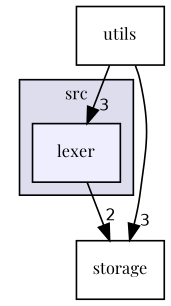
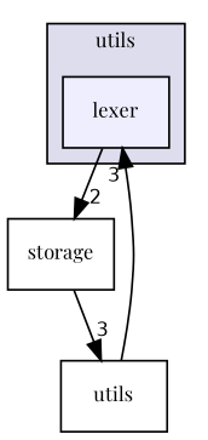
  digraph {
    compound=true
    fontname="Playfair Display"
    node [fontname="Playfair Display" fontsize=10 shape=box]
    edge [fontname="Playfair Display" headlabel=3 labeldistance=1.5 labelfontname=Helvetica labelfontsize=10]
    n1 [fillcolor="#eeeeff" label=lexer pencolor=black style=filled]
    n2 [label=storage]
    n3 [label=utils]
    subgraph cluster_1 {
      bgcolor="#ddddee"
      fontsize=10
-     label=src
+     label=utils
      pencolor=black
      n1
    }
    n1 -> n2 [headlabel=2]
-   n3 -> n2
+   n2 -> n3
    n3 -> n1
  }
